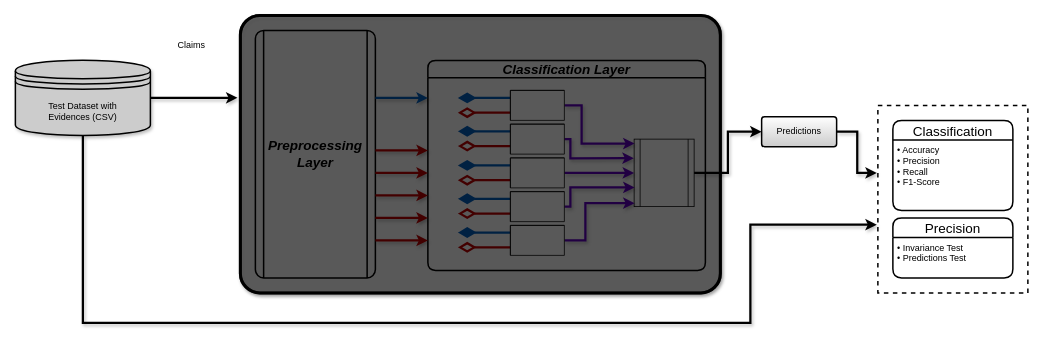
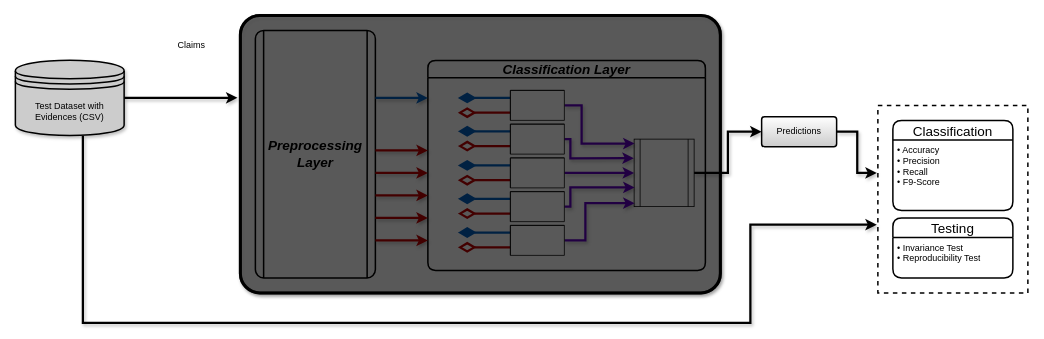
  <mxCell id="0" />
  <mxCell id="1" parent="0" />
  <mxCell id="2" value="" style="rounded=1;whiteSpace=wrap;html=1;labelBorderColor=none;strokeWidth=4;fontColor=#333333;strokeColor=#000000;labelBackgroundColor=none;fillColor=#CCCCCC;shadow=1;arcSize=7;" vertex="1" parent="1"><mxGeometry x="320" y="20" width="640" height="370" as="geometry" /></mxCell>
  <mxCell id="3" value="" style="rounded=0;whiteSpace=wrap;html=1;labelBorderColor=none;strokeWidth=2;dashed=1;" vertex="1" parent="1"><mxGeometry x="1170" y="140" width="200" height="250" as="geometry" /></mxCell>
  <mxCell id="4" value="&lt;i&gt;&lt;font style=&quot;font-size: 18px;&quot;&gt;Classification Layer&lt;/font&gt;&lt;/i&gt;" style="swimlane;whiteSpace=wrap;html=1;strokeWidth=2;rounded=1;fillColor=#CCCCCC;" parent="1" vertex="1"><mxGeometry x="570" y="80" width="370" height="280" as="geometry" /></mxCell>
  <mxCell id="5" value="" style="shape=process;whiteSpace=wrap;html=1;backgroundOutline=1;rounded=0;fillColor=#CCCCCC;" parent="4" vertex="1"><mxGeometry x="275" y="105" width="80" height="90" as="geometry" /></mxCell>
  <mxCell id="6" value="" style="endArrow=diamondThin;endFill=1;endSize=16;html=1;rounded=0;strokeWidth=3;shadow=0;strokeColor=#004C99;" parent="4" edge="1"><mxGeometry width="160" relative="1" as="geometry"><mxPoint x="110" y="50" as="sourcePoint" /><mxPoint x="40" y="50" as="targetPoint" /></mxGeometry></mxCell>
  <mxCell id="7" value="" style="endArrow=diamondThin;endFill=0;endSize=16;html=1;rounded=0;strokeWidth=3;shadow=0;strokeColor=#990000;targetPerimeterSpacing=1;" parent="4" edge="1"><mxGeometry width="160" relative="1" as="geometry"><mxPoint x="110" y="69.67" as="sourcePoint" /><mxPoint x="40" y="69.67" as="targetPoint" /></mxGeometry></mxCell>
  <mxCell id="8" value="" style="endArrow=diamondThin;endFill=1;endSize=16;html=1;rounded=0;strokeWidth=3;shadow=0;strokeColor=#004C99;" parent="4" edge="1"><mxGeometry width="160" relative="1" as="geometry"><mxPoint x="110" y="94.66" as="sourcePoint" /><mxPoint x="40" y="94.66" as="targetPoint" /></mxGeometry></mxCell>
  <mxCell id="9" value="" style="endArrow=diamondThin;endFill=0;endSize=16;html=1;rounded=0;strokeWidth=3;shadow=0;strokeColor=#990000;targetPerimeterSpacing=1;" parent="4" edge="1"><mxGeometry width="160" relative="1" as="geometry"><mxPoint x="110" y="114.33" as="sourcePoint" /><mxPoint x="40" y="114.33" as="targetPoint" /></mxGeometry></mxCell>
  <mxCell id="10" value="" style="endArrow=diamondThin;endFill=1;endSize=16;html=1;rounded=0;strokeWidth=3;shadow=0;strokeColor=#004C99;" parent="4" edge="1"><mxGeometry width="160" relative="1" as="geometry"><mxPoint x="110" y="140" as="sourcePoint" /><mxPoint x="40" y="140" as="targetPoint" /></mxGeometry></mxCell>
  <mxCell id="11" value="" style="endArrow=diamondThin;endFill=0;endSize=16;html=1;rounded=0;strokeWidth=3;shadow=0;strokeColor=#990000;targetPerimeterSpacing=1;" parent="4" edge="1"><mxGeometry width="160" relative="1" as="geometry"><mxPoint x="110" y="159.67" as="sourcePoint" /><mxPoint x="40" y="159.67" as="targetPoint" /></mxGeometry></mxCell>
  <mxCell id="12" value="" style="endArrow=diamondThin;endFill=1;endSize=16;html=1;rounded=0;strokeWidth=3;shadow=0;strokeColor=#004C99;" parent="4" edge="1"><mxGeometry width="160" relative="1" as="geometry"><mxPoint x="110" y="184.66" as="sourcePoint" /><mxPoint x="40" y="184.66" as="targetPoint" /></mxGeometry></mxCell>
  <mxCell id="13" value="" style="endArrow=diamondThin;endFill=0;endSize=16;html=1;rounded=0;strokeWidth=3;shadow=0;strokeColor=#990000;targetPerimeterSpacing=1;" parent="4" edge="1"><mxGeometry width="160" relative="1" as="geometry"><mxPoint x="110" y="204.33" as="sourcePoint" /><mxPoint x="40" y="204.33" as="targetPoint" /></mxGeometry></mxCell>
  <mxCell id="14" value="" style="endArrow=diamondThin;endFill=1;endSize=16;html=1;rounded=0;strokeWidth=3;shadow=0;strokeColor=#004C99;" parent="4" edge="1"><mxGeometry width="160" relative="1" as="geometry"><mxPoint x="110" y="229.66" as="sourcePoint" /><mxPoint x="40" y="229.66" as="targetPoint" /></mxGeometry></mxCell>
  <mxCell id="15" value="" style="endArrow=diamondThin;endFill=0;endSize=16;html=1;rounded=0;strokeWidth=3;shadow=0;strokeColor=#990000;targetPerimeterSpacing=1;" parent="4" edge="1"><mxGeometry width="160" relative="1" as="geometry"><mxPoint x="110" y="249.33" as="sourcePoint" /><mxPoint x="40" y="249.33" as="targetPoint" /></mxGeometry></mxCell>
  <mxCell id="16" style="edgeStyle=orthogonalEdgeStyle;rounded=0;orthogonalLoop=1;jettySize=auto;html=1;entryX=-0.005;entryY=0.283;entryDx=0;entryDy=0;entryPerimeter=0;strokeWidth=3;strokeColor=#4C0099;shadow=1;" parent="4" source="17" target="5" edge="1"><mxGeometry relative="1" as="geometry"><Array as="points"><mxPoint x="190" y="105" /><mxPoint x="190" y="131" /></Array></mxGeometry></mxCell>
  <mxCell id="17" value="" style="shape=cube;whiteSpace=wrap;html=1;boundedLbl=1;backgroundOutline=1;darkOpacity=0.05;darkOpacity2=0.1;size=0;fillColor=#CCCCCC;" parent="4" vertex="1"><mxGeometry x="110" y="85" width="72" height="40" as="geometry" /></mxCell>
  <mxCell id="18" style="edgeStyle=orthogonalEdgeStyle;rounded=0;orthogonalLoop=1;jettySize=auto;html=1;strokeWidth=3;strokeColor=#4C0099;shadow=1;endSize=6;entryX=0.008;entryY=0.066;entryDx=0;entryDy=0;entryPerimeter=0;" parent="4" source="19" target="5" edge="1"><mxGeometry relative="1" as="geometry"><mxPoint x="275" y="120" as="targetPoint" /><Array as="points"><mxPoint x="205" y="60" /><mxPoint x="205" y="110" /><mxPoint x="276" y="110" /></Array></mxGeometry></mxCell>
  <mxCell id="19" value="" style="shape=cube;whiteSpace=wrap;html=1;boundedLbl=1;backgroundOutline=1;darkOpacity=0.05;darkOpacity2=0.1;size=0;fillColor=#CCCCCC;" parent="4" vertex="1"><mxGeometry x="110" y="40" width="72" height="40" as="geometry" /></mxCell>
  <mxCell id="20" style="edgeStyle=orthogonalEdgeStyle;rounded=0;orthogonalLoop=1;jettySize=auto;html=1;entryX=0;entryY=0.5;entryDx=0;entryDy=0;strokeWidth=3;strokeColor=#4C0099;shadow=1;endSize=6;" parent="4" source="21" target="5" edge="1"><mxGeometry relative="1" as="geometry" /></mxCell>
  <mxCell id="21" value="" style="shape=cube;whiteSpace=wrap;html=1;boundedLbl=1;backgroundOutline=1;darkOpacity=0.05;darkOpacity2=0.1;size=0;fillColor=#CCCCCC;" parent="4" vertex="1"><mxGeometry x="110" y="130" width="72" height="40" as="geometry" /></mxCell>
  <mxCell id="22" style="edgeStyle=orthogonalEdgeStyle;rounded=0;orthogonalLoop=1;jettySize=auto;html=1;entryX=0.008;entryY=0.716;entryDx=0;entryDy=0;entryPerimeter=0;strokeColor=#4C0099;strokeWidth=3;shadow=1;" parent="4" source="23" target="5" edge="1"><mxGeometry relative="1" as="geometry"><Array as="points"><mxPoint x="190" y="195" /><mxPoint x="190" y="169" /></Array></mxGeometry></mxCell>
  <mxCell id="23" value="" style="shape=cube;whiteSpace=wrap;html=1;boundedLbl=1;backgroundOutline=1;darkOpacity=0.05;darkOpacity2=0.1;size=0;fillColor=#CCCCCC;" parent="4" vertex="1"><mxGeometry x="110" y="175" width="72" height="40" as="geometry" /></mxCell>
  <mxCell id="24" style="edgeStyle=orthogonalEdgeStyle;orthogonalLoop=1;jettySize=auto;html=1;entryX=0.008;entryY=0.949;entryDx=0;entryDy=0;entryPerimeter=0;strokeWidth=3;shadow=1;endSize=6;rounded=0;strokeColor=#4C0099;" parent="4" source="25" target="5" edge="1"><mxGeometry relative="1" as="geometry"><Array as="points"><mxPoint x="210" y="240" /><mxPoint x="210" y="190" /><mxPoint x="276" y="190" /></Array></mxGeometry></mxCell>
  <mxCell id="25" value="" style="shape=cube;whiteSpace=wrap;html=1;boundedLbl=1;backgroundOutline=1;darkOpacity=0.05;darkOpacity2=0.1;size=0;fillColor=#CCCCCC;" parent="4" vertex="1"><mxGeometry x="110" y="220" width="72" height="40" as="geometry" /></mxCell>
  <mxCell id="26" value="&lt;font style=&quot;font-size: 18px;&quot;&gt;&lt;b&gt;&lt;i&gt;Preprocessing Layer&lt;/i&gt;&lt;/b&gt;&lt;/font&gt;" style="shape=process;whiteSpace=wrap;html=1;backgroundOutline=1;rounded=1;strokeWidth=2;size=0;arcSize=7;fillColor=#CCCCCC;" parent="1" vertex="1"><mxGeometry x="340" y="40" width="160" height="330" as="geometry" /></mxCell>
  <mxCell id="27" style="edgeStyle=orthogonalEdgeStyle;rounded=0;orthogonalLoop=1;jettySize=auto;html=1;entryX=-0.007;entryY=0.36;entryDx=0;entryDy=0;entryPerimeter=0;strokeWidth=3;shadow=1;" edge="1" parent="1" source="28" target="3"><mxGeometry relative="1" as="geometry" /></mxCell>
  <mxCell id="28" value="Predictions" style="rounded=1;arcSize=10;whiteSpace=wrap;html=1;align=center;fillColor=#CCCCCC;strokeWidth=2;strokeColor=#000000;fontColor=#000000;gradientColor=#FFFFFF;gradientDirection=north;" parent="1" vertex="1"><mxGeometry x="1015" y="155" width="100" height="40" as="geometry" /></mxCell>
  <mxCell id="29" style="edgeStyle=orthogonalEdgeStyle;rounded=0;orthogonalLoop=1;jettySize=auto;html=1;strokeWidth=3;shadow=1;strokeColor=#990000;" parent="1" edge="1"><mxGeometry relative="1" as="geometry"><mxPoint x="570" y="200" as="targetPoint" /><mxPoint x="500" y="200" as="sourcePoint" /></mxGeometry></mxCell>
  <mxCell id="30" style="edgeStyle=orthogonalEdgeStyle;rounded=0;orthogonalLoop=1;jettySize=auto;html=1;strokeWidth=3;shadow=1;strokeColor=#990000;" parent="1" edge="1"><mxGeometry relative="1" as="geometry"><mxPoint x="570" y="230" as="targetPoint" /><mxPoint x="500" y="230" as="sourcePoint" /></mxGeometry></mxCell>
  <mxCell id="31" style="edgeStyle=orthogonalEdgeStyle;rounded=0;orthogonalLoop=1;jettySize=auto;html=1;strokeWidth=3;shadow=1;strokeColor=#990000;" parent="1" edge="1"><mxGeometry relative="1" as="geometry"><mxPoint x="570" y="260" as="targetPoint" /><mxPoint x="500" y="260" as="sourcePoint" /></mxGeometry></mxCell>
  <mxCell id="32" style="edgeStyle=orthogonalEdgeStyle;rounded=0;orthogonalLoop=1;jettySize=auto;html=1;strokeWidth=3;shadow=1;strokeColor=#990000;" parent="1" edge="1"><mxGeometry relative="1" as="geometry"><mxPoint x="570" y="290" as="targetPoint" /><mxPoint x="500" y="290" as="sourcePoint" /></mxGeometry></mxCell>
  <mxCell id="33" style="edgeStyle=orthogonalEdgeStyle;rounded=0;orthogonalLoop=1;jettySize=auto;html=1;strokeWidth=3;shadow=1;strokeColor=#990000;" parent="1" edge="1"><mxGeometry relative="1" as="geometry"><mxPoint x="570" y="320" as="targetPoint" /><mxPoint x="500" y="320" as="sourcePoint" /></mxGeometry></mxCell>
  <mxCell id="34" style="edgeStyle=orthogonalEdgeStyle;rounded=0;orthogonalLoop=1;jettySize=auto;html=1;entryX=-0.001;entryY=0.092;entryDx=0;entryDy=0;entryPerimeter=0;strokeWidth=3;shadow=1;fillColor=#dae8fc;strokeColor=#004C99;" parent="1" edge="1"><mxGeometry relative="1" as="geometry"><mxPoint x="500" y="130" as="sourcePoint" /><mxPoint x="570" y="130" as="targetPoint" /></mxGeometry></mxCell>
  <mxCell id="35" style="edgeStyle=orthogonalEdgeStyle;rounded=0;orthogonalLoop=1;jettySize=auto;html=1;strokeWidth=3;shadow=1;" parent="1" source="5" target="28" edge="1"><mxGeometry relative="1" as="geometry" /></mxCell>
  <mxCell id="36" style="edgeStyle=orthogonalEdgeStyle;rounded=0;orthogonalLoop=1;jettySize=auto;html=1;entryX=-0.006;entryY=0.297;entryDx=0;entryDy=0;entryPerimeter=0;strokeWidth=3;shadow=1;" edge="1" parent="1" source="38" target="44"><mxGeometry relative="1" as="geometry" /></mxCell>
  <mxCell id="37" style="edgeStyle=orthogonalEdgeStyle;rounded=0;orthogonalLoop=1;jettySize=auto;html=1;entryX=-0.007;entryY=0.636;entryDx=0;entryDy=0;entryPerimeter=0;strokeWidth=3;shadow=1;" edge="1" parent="1" source="38" target="3"><mxGeometry relative="1" as="geometry"><Array as="points"><mxPoint x="110" y="430" /><mxPoint x="1000" y="430" /><mxPoint x="1000" y="299" /></Array></mxGeometry></mxCell>
- <mxCell id="38" value="Test Dataset with&lt;br style=&quot;border-color: var(--border-color);&quot;&gt;Evidences (CSV)" style="shape=datastore;whiteSpace=wrap;html=1;strokeWidth=2;shadow=1;fillColor=#CCCCCC;" vertex="1" parent="1"><mxGeometry x="20" y="80" width="180" height="100" as="geometry" /></mxCell>
+ <mxCell id="38" value="Test Dataset with&lt;br style=&quot;border-color: var(--border-color);&quot;&gt;Evidences (CSV)" style="shape=datastore;whiteSpace=wrap;html=1;strokeWidth=2;shadow=1;fillColor=#CCCCCC;" vertex="1" parent="1"><mxGeometry x="20" y="80" width="145" height="100" as="geometry" /></mxCell>
  <mxCell id="39" value="Claims" style="text;html=1;strokeColor=none;fillColor=none;align=center;verticalAlign=middle;whiteSpace=wrap;rounded=0;" vertex="1" parent="1"><mxGeometry x="225" y="45" width="60" height="30" as="geometry" /></mxCell>
  <mxCell id="40" value="Classification" style="swimlane;fontStyle=0;childLayout=stackLayout;horizontal=1;startSize=26;horizontalStack=0;resizeParent=1;resizeParentMax=0;resizeLast=0;collapsible=1;marginBottom=0;align=center;fontSize=18;rounded=1;strokeWidth=2;" vertex="1" parent="1"><mxGeometry x="1190" y="160" width="160" height="120" as="geometry" /></mxCell>
- <mxCell id="41" value="• Accuracy&lt;br&gt;• Precision&lt;br&gt;• Recall&lt;br&gt;• F1-Score" style="text;strokeColor=none;fillColor=none;spacingLeft=4;spacingRight=4;overflow=hidden;rotatable=0;points=[[0,0.5],[1,0.5]];portConstraint=eastwest;fontSize=12;whiteSpace=wrap;html=1;" vertex="1" parent="40"><mxGeometry y="26" width="160" height="94" as="geometry" /></mxCell>
- <mxCell id="42" value="Precision" style="swimlane;fontStyle=0;childLayout=stackLayout;horizontal=1;startSize=26;horizontalStack=0;resizeParent=1;resizeParentMax=0;resizeLast=0;collapsible=1;marginBottom=0;align=center;fontSize=18;rounded=1;strokeWidth=2;" vertex="1" parent="1"><mxGeometry x="1190" y="290" width="160" height="80" as="geometry" /></mxCell>
- <mxCell id="43" value="• Invariance Test&lt;br&gt;• Predictions Test" style="text;strokeColor=none;fillColor=none;spacingLeft=4;spacingRight=4;overflow=hidden;rotatable=0;points=[[0,0.5],[1,0.5]];portConstraint=eastwest;fontSize=12;whiteSpace=wrap;html=1;" vertex="1" parent="42"><mxGeometry y="26" width="160" height="54" as="geometry" /></mxCell>
+ <mxCell id="41" value="• Accuracy&lt;br&gt;• Precision&lt;br&gt;• Recall&lt;br&gt;• F9-Score" style="text;strokeColor=none;fillColor=none;spacingLeft=4;spacingRight=4;overflow=hidden;rotatable=0;points=[[0,0.5],[1,0.5]];portConstraint=eastwest;fontSize=12;whiteSpace=wrap;html=1;" vertex="1" parent="40"><mxGeometry y="26" width="160" height="94" as="geometry" /></mxCell>
+ <mxCell id="42" value="Testing" style="swimlane;fontStyle=0;childLayout=stackLayout;horizontal=1;startSize=26;horizontalStack=0;resizeParent=1;resizeParentMax=0;resizeLast=0;collapsible=1;marginBottom=0;align=center;fontSize=18;rounded=1;strokeWidth=2;" vertex="1" parent="1"><mxGeometry x="1190" y="290" width="160" height="80" as="geometry" /></mxCell>
+ <mxCell id="43" value="• Invariance Test&lt;br&gt;• Reproducibility Test" style="text;strokeColor=none;fillColor=none;spacingLeft=4;spacingRight=4;overflow=hidden;rotatable=0;points=[[0,0.5],[1,0.5]];portConstraint=eastwest;fontSize=12;whiteSpace=wrap;html=1;" vertex="1" parent="42"><mxGeometry y="26" width="160" height="54" as="geometry" /></mxCell>
  <mxCell id="44" value="" style="rounded=1;whiteSpace=wrap;html=1;labelBorderColor=none;strokeWidth=4;fontColor=#333333;strokeColor=#000000;labelBackgroundColor=none;opacity=50;fillColor=#000000;shadow=1;arcSize=7;" parent="1" vertex="1"><mxGeometry x="320" y="20" width="640" height="370" as="geometry" /></mxCell>
